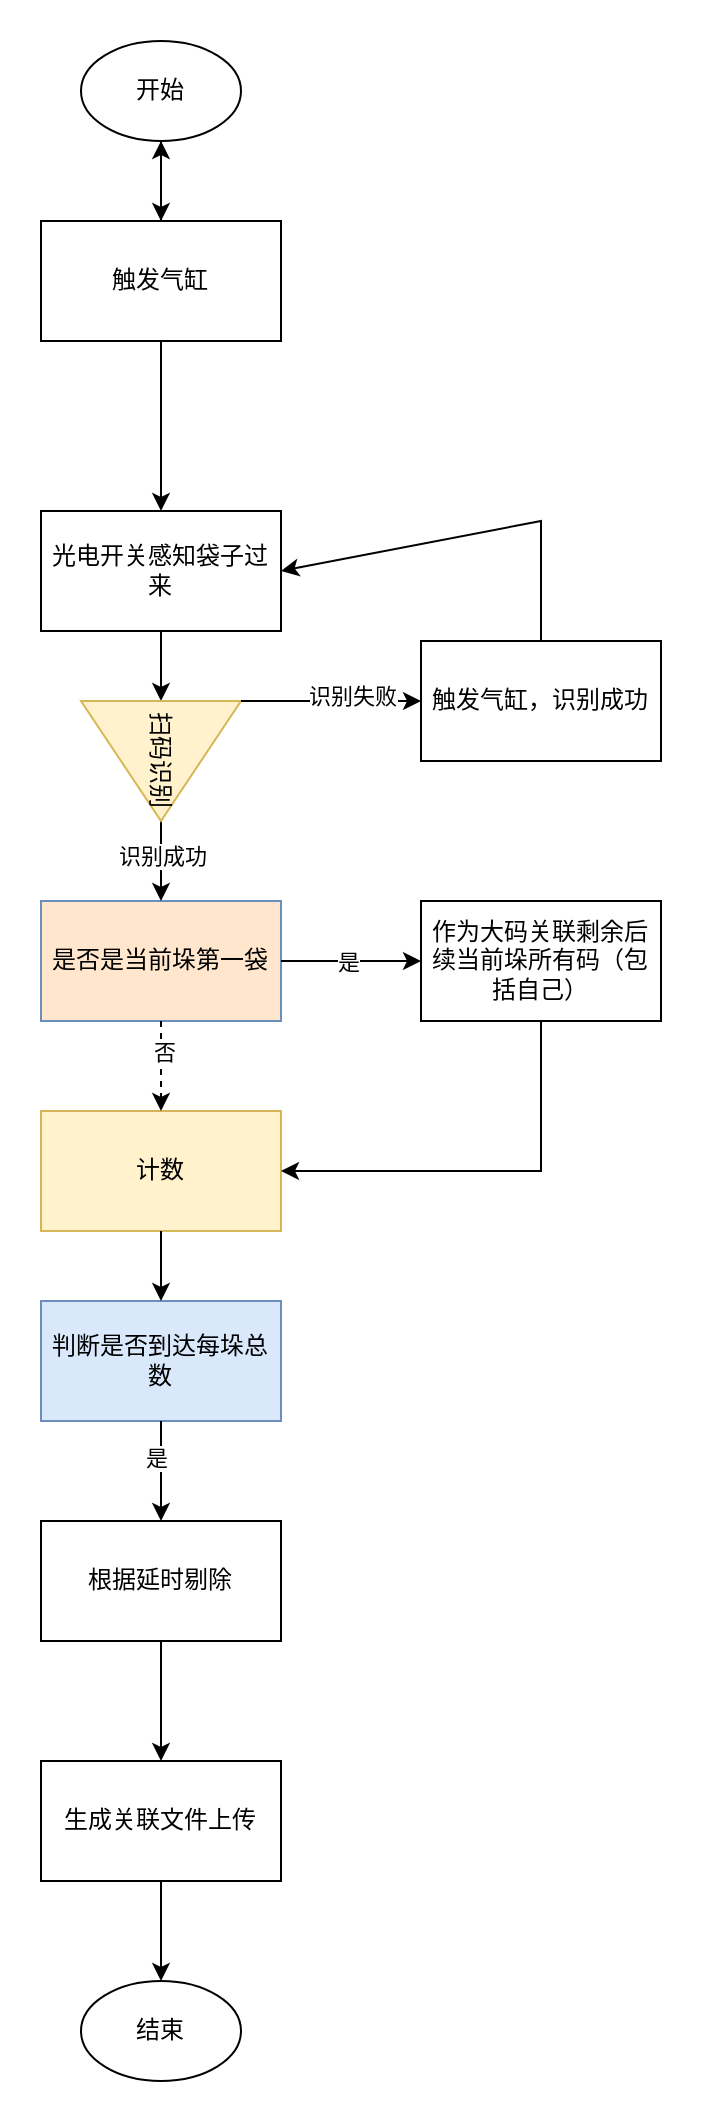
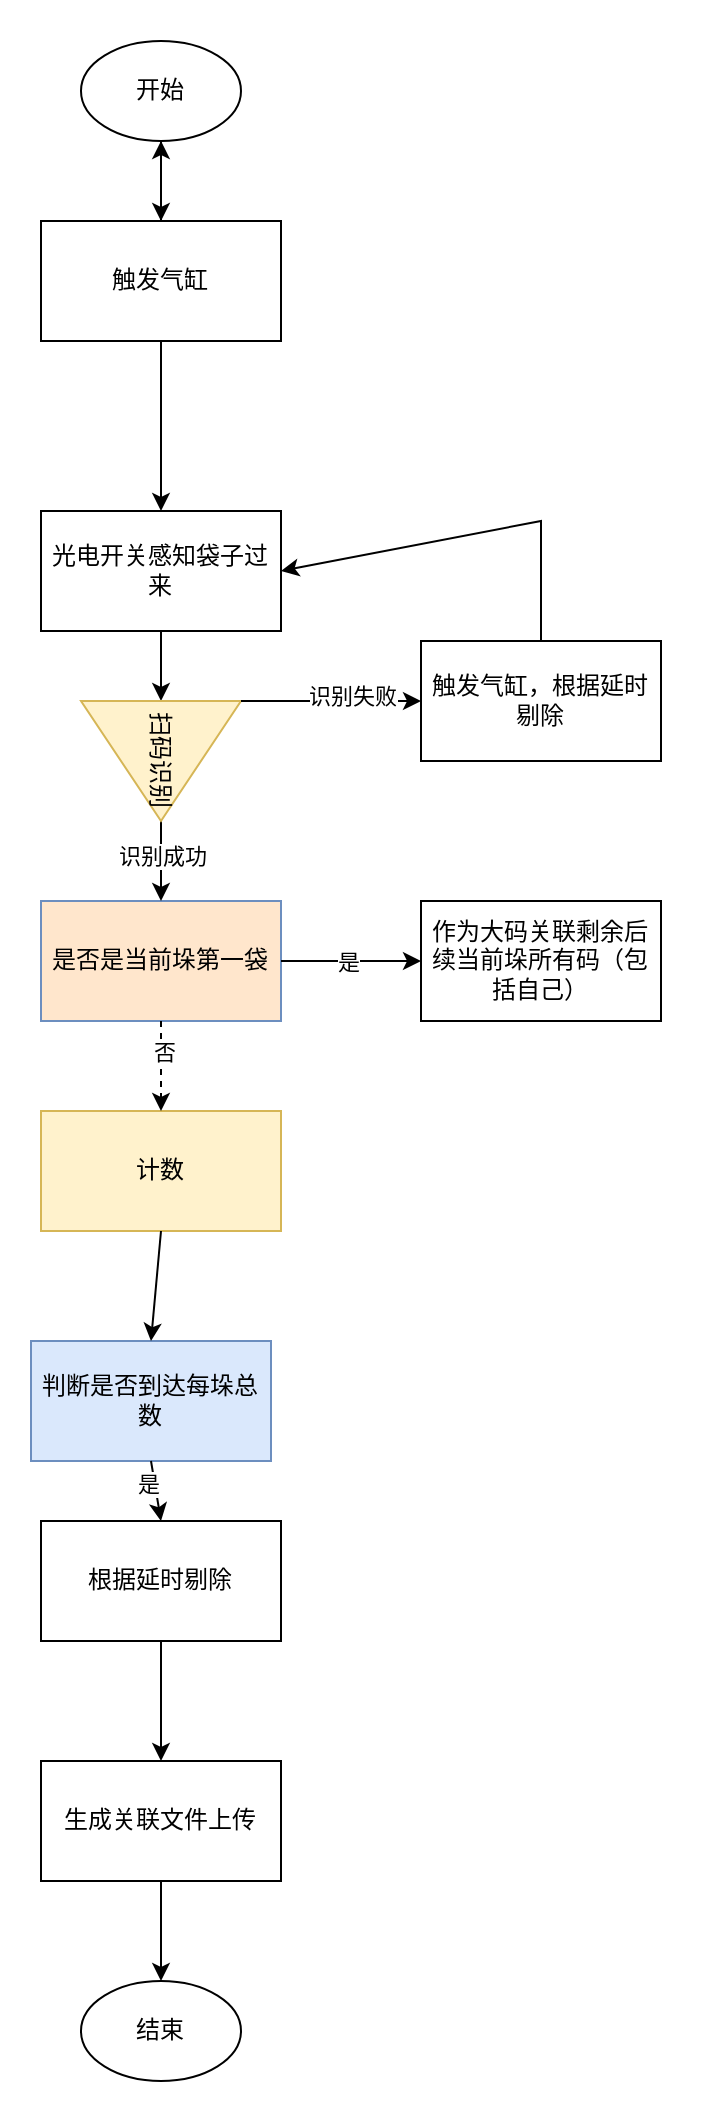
  <mxCell id="0" />
  <mxCell id="1" parent="0" />
  <mxCell id="2" value="开始" style="ellipse;whiteSpace=wrap;html=1;" vertex="1" parent="1"><mxGeometry x="40" y="20" width="80" height="50" as="geometry" /></mxCell>
  <mxCell id="3" value="" style="edgeStyle=orthogonalEdgeStyle;rounded=0;orthogonalLoop=1;jettySize=auto;html=1;" edge="1" parent="1" source="4" target="2"><mxGeometry relative="1" as="geometry" /></mxCell>
  <mxCell id="4" value="触发气缸" style="rounded=0;whiteSpace=wrap;html=1;" vertex="1" parent="1"><mxGeometry x="20" y="110" width="120" height="60" as="geometry" /></mxCell>
  <mxCell id="5" value="光电开关感知袋子过来" style="rounded=0;whiteSpace=wrap;html=1;" vertex="1" parent="1"><mxGeometry x="20" y="255" width="120" height="60" as="geometry" /></mxCell>
- <mxCell id="6" value="触发气缸，识别成功" style="rounded=0;whiteSpace=wrap;html=1;" vertex="1" parent="1"><mxGeometry x="210" y="320" width="120" height="60" as="geometry" /></mxCell>
+ <mxCell id="6" value="触发气缸，根据延时剔除" style="rounded=0;whiteSpace=wrap;html=1;" vertex="1" parent="1"><mxGeometry x="210" y="320" width="120" height="60" as="geometry" /></mxCell>
  <mxCell id="7" value="是否是当前垛第一袋" style="rounded=0;whiteSpace=wrap;html=1;fillColor=#ffe6cc;strokeColor=#6c8ebf;" vertex="1" parent="1"><mxGeometry x="20" y="450" width="120" height="60" as="geometry" /></mxCell>
  <mxCell id="8" value="" style="endArrow=classic;html=1;rounded=0;exitX=0.5;exitY=1;exitDx=0;exitDy=0;" edge="1" parent="1" source="2" target="4"><mxGeometry width="50" height="50" relative="1" as="geometry"><mxPoint x="180" y="380" as="sourcePoint" /><mxPoint x="230" y="330" as="targetPoint" /></mxGeometry></mxCell>
  <mxCell id="9" value="" style="endArrow=classic;html=1;rounded=0;exitX=0.5;exitY=1;exitDx=0;exitDy=0;entryX=0.5;entryY=0;entryDx=0;entryDy=0;" edge="1" parent="1" source="4" target="5"><mxGeometry width="50" height="50" relative="1" as="geometry"><mxPoint x="90" y="80" as="sourcePoint" /><mxPoint x="90" y="120" as="targetPoint" /></mxGeometry></mxCell>
  <mxCell id="10" value="" style="endArrow=classic;html=1;rounded=0;exitX=0.5;exitY=1;exitDx=0;exitDy=0;entryX=0;entryY=0.5;entryDx=0;entryDy=0;" edge="1" parent="1" source="5" target="20"><mxGeometry width="50" height="50" relative="1" as="geometry"><mxPoint x="90" y="180" as="sourcePoint" /><mxPoint x="90" y="240" as="targetPoint" /></mxGeometry></mxCell>
  <mxCell id="11" value="" style="endArrow=classic;html=1;rounded=0;exitX=1;exitY=0.5;exitDx=0;exitDy=0;entryX=0.5;entryY=0;entryDx=0;entryDy=0;" edge="1" parent="1" source="20" target="7"><mxGeometry width="50" height="50" relative="1" as="geometry"><mxPoint x="100" y="190" as="sourcePoint" /><mxPoint x="100" y="250" as="targetPoint" /></mxGeometry></mxCell>
  <mxCell id="12" value="识别成功" style="edgeLabel;html=1;align=center;verticalAlign=middle;resizable=0;points=[];" vertex="1" connectable="0" parent="11"><mxGeometry x="-0.15" relative="1" as="geometry"><mxPoint as="offset" /></mxGeometry></mxCell>
  <mxCell id="13" value="计数" style="rounded=0;whiteSpace=wrap;html=1;fillColor=#fff2cc;strokeColor=#d6b656;" vertex="1" parent="1"><mxGeometry x="20" y="555" width="120" height="60" as="geometry" /></mxCell>
  <mxCell id="14" value="" style="endArrow=classic;html=1;rounded=0;exitX=0.5;exitY=1;exitDx=0;exitDy=0;dashed=1;" edge="1" parent="1" source="7" target="13"><mxGeometry width="50" height="50" relative="1" as="geometry"><mxPoint x="90" y="410" as="sourcePoint" /><mxPoint x="90" y="460" as="targetPoint" /></mxGeometry></mxCell>
  <mxCell id="15" value="否" style="edgeLabel;html=1;align=center;verticalAlign=middle;resizable=0;points=[];" vertex="1" connectable="0" parent="14"><mxGeometry x="-0.333" y="1" relative="1" as="geometry"><mxPoint as="offset" /></mxGeometry></mxCell>
  <mxCell id="16" value="作为大码关联剩余后续当前垛所有码（包括自己）" style="rounded=0;whiteSpace=wrap;html=1;" vertex="1" parent="1"><mxGeometry x="210" y="450" width="120" height="60" as="geometry" /></mxCell>
  <mxCell id="17" value="" style="endArrow=classic;html=1;rounded=0;exitX=1;exitY=0.5;exitDx=0;exitDy=0;entryX=0;entryY=0.5;entryDx=0;entryDy=0;" edge="1" parent="1" source="7" target="16"><mxGeometry width="50" height="50" relative="1" as="geometry"><mxPoint x="180" y="380" as="sourcePoint" /><mxPoint x="230" y="330" as="targetPoint" /></mxGeometry></mxCell>
  <mxCell id="18" value="是" style="edgeLabel;html=1;align=center;verticalAlign=middle;resizable=0;points=[];" vertex="1" connectable="0" parent="17"><mxGeometry x="-0.063" relative="1" as="geometry"><mxPoint as="offset" /></mxGeometry></mxCell>
- <mxCell id="19" value="" style="endArrow=classic;html=1;rounded=0;entryX=1;entryY=0.5;entryDx=0;entryDy=0;exitX=0.5;exitY=1;exitDx=0;exitDy=0;" edge="1" parent="1" source="16" target="13"><mxGeometry width="50" height="50" relative="1" as="geometry"><mxPoint x="260" y="560" as="sourcePoint" /><mxPoint x="330" y="530" as="targetPoint" /><Array as="points"><mxPoint x="270" y="585" /></Array></mxGeometry></mxCell>
  <mxCell id="20" value="扫码识别" style="triangle;whiteSpace=wrap;html=1;rotation=90;fillColor=#fff2cc;strokeColor=#d6b656;" vertex="1" parent="1"><mxGeometry x="50" y="340" width="60" height="80" as="geometry" /></mxCell>
  <mxCell id="21" value="" style="endArrow=classic;html=1;rounded=0;entryX=0;entryY=0.5;entryDx=0;entryDy=0;" edge="1" parent="1" target="6"><mxGeometry width="50" height="50" relative="1" as="geometry"><mxPoint x="120" y="350" as="sourcePoint" /><mxPoint x="180" y="330" as="targetPoint" /><Array as="points"><mxPoint x="160" y="350" /></Array></mxGeometry></mxCell>
  <mxCell id="22" value="识别失败" style="edgeLabel;html=1;align=center;verticalAlign=middle;resizable=0;points=[];" vertex="1" connectable="0" parent="21"><mxGeometry x="0.218" y="3" relative="1" as="geometry"><mxPoint as="offset" /></mxGeometry></mxCell>
  <mxCell id="23" value="" style="endArrow=classic;html=1;rounded=0;entryX=1;entryY=0.5;entryDx=0;entryDy=0;" edge="1" parent="1" target="5"><mxGeometry width="50" height="50" relative="1" as="geometry"><mxPoint x="270" y="320" as="sourcePoint" /><mxPoint x="270" y="250" as="targetPoint" /><Array as="points"><mxPoint x="270" y="260" /></Array></mxGeometry></mxCell>
- <mxCell id="24" value="判断是否到达每垛总数" style="rounded=0;whiteSpace=wrap;html=1;fillColor=#dae8fc;strokeColor=#6c8ebf;" vertex="1" parent="1"><mxGeometry x="20" y="650" width="120" height="60" as="geometry" /></mxCell>
+ <mxCell id="24" value="判断是否到达每垛总数" style="rounded=0;whiteSpace=wrap;html=1;fillColor=#dae8fc;strokeColor=#6c8ebf;" vertex="1" parent="1"><mxGeometry x="15" y="670" width="120" height="60" as="geometry" /></mxCell>
  <mxCell id="25" value="" style="endArrow=classic;html=1;rounded=0;exitX=0.5;exitY=1;exitDx=0;exitDy=0;entryX=0.5;entryY=0;entryDx=0;entryDy=0;" edge="1" parent="1" source="13" target="24"><mxGeometry width="50" height="50" relative="1" as="geometry"><mxPoint x="180" y="680" as="sourcePoint" /><mxPoint x="230" y="630" as="targetPoint" /></mxGeometry></mxCell>
  <mxCell id="26" value="根据延时剔除" style="rounded=0;whiteSpace=wrap;html=1;" vertex="1" parent="1"><mxGeometry x="20" y="760" width="120" height="60" as="geometry" /></mxCell>
  <mxCell id="27" value="" style="endArrow=classic;html=1;rounded=0;exitX=0.5;exitY=1;exitDx=0;exitDy=0;entryX=0.5;entryY=0;entryDx=0;entryDy=0;" edge="1" parent="1" source="24" target="26"><mxGeometry width="50" height="50" relative="1" as="geometry"><mxPoint x="180" y="680" as="sourcePoint" /><mxPoint x="230" y="630" as="targetPoint" /></mxGeometry></mxCell>
  <mxCell id="28" value="是" style="edgeLabel;html=1;align=center;verticalAlign=middle;resizable=0;points=[];" vertex="1" connectable="0" parent="27"><mxGeometry x="-0.28" y="-3" relative="1" as="geometry"><mxPoint as="offset" /></mxGeometry></mxCell>
  <mxCell id="29" value="结束" style="ellipse;whiteSpace=wrap;html=1;" vertex="1" parent="1"><mxGeometry x="40" y="990" width="80" height="50" as="geometry" /></mxCell>
  <mxCell id="30" value="" style="endArrow=classic;html=1;rounded=0;entryX=0.5;entryY=0;entryDx=0;entryDy=0;" edge="1" parent="1" target="29"><mxGeometry width="50" height="50" relative="1" as="geometry"><mxPoint x="80" y="910" as="sourcePoint" /><mxPoint x="210" y="790" as="targetPoint" /></mxGeometry></mxCell>
  <mxCell id="31" value="生成关联文件上传" style="rounded=0;whiteSpace=wrap;html=1;" vertex="1" parent="1"><mxGeometry x="20" y="880" width="120" height="60" as="geometry" /></mxCell>
  <mxCell id="32" value="" style="endArrow=classic;html=1;rounded=0;exitX=0.5;exitY=1;exitDx=0;exitDy=0;entryX=0.5;entryY=0;entryDx=0;entryDy=0;" edge="1" parent="1" source="26" target="31"><mxGeometry width="50" height="50" relative="1" as="geometry"><mxPoint x="170" y="930" as="sourcePoint" /><mxPoint x="220" y="880" as="targetPoint" /></mxGeometry></mxCell>
